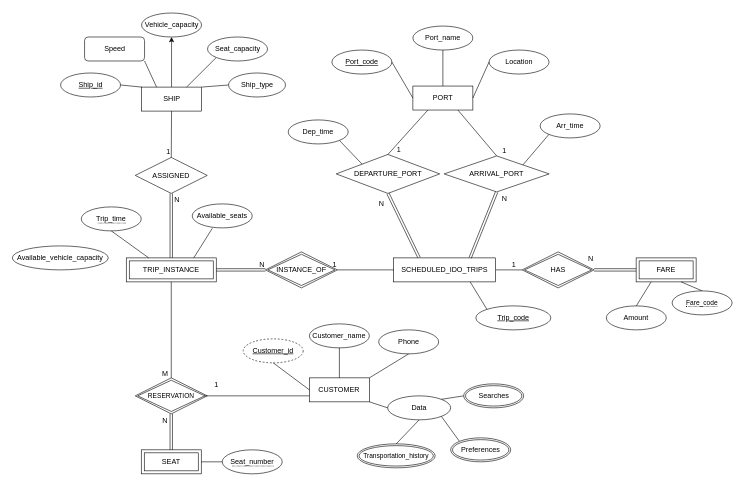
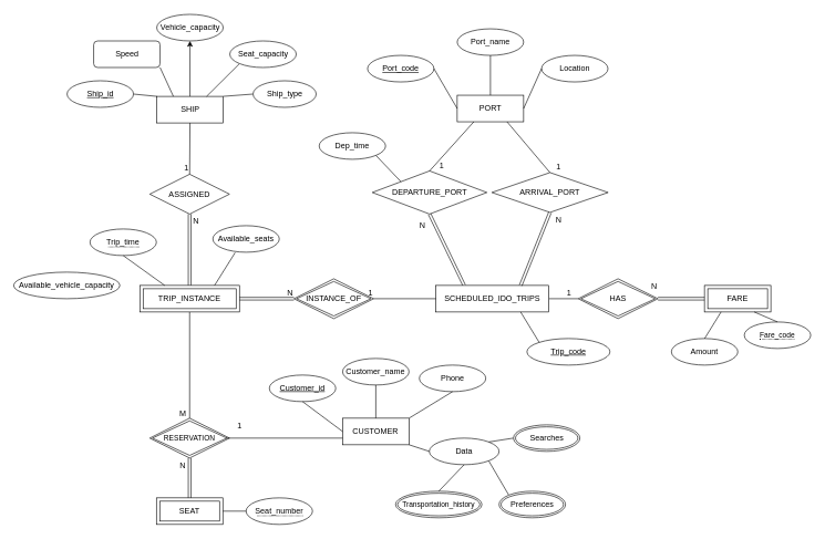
  <mxCell id="0" />
  <mxCell id="1" parent="0" />
  <mxCell id="2" value="PORT" style="whiteSpace=wrap;html=1;align=center;" parent="1" vertex="1"><mxGeometry x="687.83" y="142.5" width="100" height="40" as="geometry" /></mxCell>
  <mxCell id="3" value="" style="endArrow=none;html=1;rounded=0;entryX=0;entryY=0.5;entryDx=0;entryDy=0;exitX=1;exitY=0.5;exitDx=0;exitDy=0;" parent="1" source="52" target="66" edge="1"><mxGeometry relative="1" as="geometry"><mxPoint x="707" y="430" as="sourcePoint" /><mxPoint x="510" y="214.86" as="targetPoint" /></mxGeometry></mxCell>
  <mxCell id="4" value="1" style="resizable=0;html=1;whiteSpace=wrap;align=right;verticalAlign=bottom;" parent="3" connectable="0" vertex="1"><mxGeometry x="1" relative="1" as="geometry"><mxPoint x="-9" as="offset" /></mxGeometry></mxCell>
  <mxCell id="5" value="ARRIVAL_PORT" style="shape=rhombus;perimeter=rhombusPerimeter;whiteSpace=wrap;html=1;align=center;" parent="1" vertex="1"><mxGeometry x="740" y="259" width="175" height="60" as="geometry" /></mxCell>
  <mxCell id="6" value="DEPARTURE_PORT" style="shape=rhombus;perimeter=rhombusPerimeter;whiteSpace=wrap;html=1;align=center;" parent="1" vertex="1"><mxGeometry x="560" y="256.5" width="172.5" height="65" as="geometry" /></mxCell>
  <mxCell id="7" value="" style="endArrow=none;html=1;rounded=0;entryX=0.5;entryY=0;entryDx=0;entryDy=0;exitX=0.25;exitY=1;exitDx=0;exitDy=0;" parent="1" source="2" target="6" edge="1"><mxGeometry relative="1" as="geometry"><mxPoint x="505" y="284" as="sourcePoint" /><mxPoint x="495" y="454" as="targetPoint" /></mxGeometry></mxCell>
  <mxCell id="8" value="1" style="resizable=0;html=1;whiteSpace=wrap;align=right;verticalAlign=bottom;" parent="7" connectable="0" vertex="1"><mxGeometry x="1" relative="1" as="geometry"><mxPoint x="23" as="offset" /></mxGeometry></mxCell>
  <mxCell id="9" value="" style="endArrow=none;html=1;rounded=0;entryX=0.5;entryY=0;entryDx=0;entryDy=0;exitX=0.75;exitY=1;exitDx=0;exitDy=0;" parent="1" source="2" target="5" edge="1"><mxGeometry relative="1" as="geometry"><mxPoint x="858.36" y="259" as="sourcePoint" /><mxPoint x="678.36" y="349" as="targetPoint" /></mxGeometry></mxCell>
  <mxCell id="10" value="1" style="resizable=0;html=1;whiteSpace=wrap;align=right;verticalAlign=bottom;" parent="9" connectable="0" vertex="1"><mxGeometry x="1" relative="1" as="geometry"><mxPoint x="18" as="offset" /></mxGeometry></mxCell>
  <mxCell id="11" value="Port_code" style="ellipse;whiteSpace=wrap;html=1;align=center;fontStyle=4;" parent="1" vertex="1"><mxGeometry x="552.83" y="82.5" width="100" height="40" as="geometry" /></mxCell>
  <mxCell id="12" value="Location" style="ellipse;whiteSpace=wrap;html=1;align=center;" parent="1" vertex="1"><mxGeometry x="814.79" y="82.5" width="100" height="40" as="geometry" /></mxCell>
  <mxCell id="13" value="Port_name" style="ellipse;whiteSpace=wrap;html=1;align=center;" parent="1" vertex="1"><mxGeometry x="687.83" y="42.5" width="100" height="40" as="geometry" /></mxCell>
  <mxCell id="14" value="" style="endArrow=none;html=1;rounded=0;entryX=0;entryY=0.5;entryDx=0;entryDy=0;exitX=1;exitY=0.5;exitDx=0;exitDy=0;" parent="1" source="11" target="2" edge="1"><mxGeometry relative="1" as="geometry"><mxPoint x="605.47" y="172.5" as="sourcePoint" /><mxPoint x="615.47" y="242.5" as="targetPoint" /></mxGeometry></mxCell>
  <mxCell id="15" value="" style="endArrow=none;html=1;rounded=0;exitX=0.5;exitY=1;exitDx=0;exitDy=0;entryX=0.5;entryY=0;entryDx=0;entryDy=0;" parent="1" source="13" target="2" edge="1"><mxGeometry relative="1" as="geometry"><mxPoint x="645.47" y="112.5" as="sourcePoint" /><mxPoint x="805.47" y="112.5" as="targetPoint" /></mxGeometry></mxCell>
  <mxCell id="16" value="" style="endArrow=none;html=1;rounded=0;exitX=0;exitY=0.5;exitDx=0;exitDy=0;entryX=1;entryY=0.5;entryDx=0;entryDy=0;" parent="1" source="12" target="2" edge="1"><mxGeometry relative="1" as="geometry"><mxPoint x="645.47" y="112.5" as="sourcePoint" /><mxPoint x="805.47" y="112.5" as="targetPoint" /></mxGeometry></mxCell>
  <mxCell id="17" value="CUSTOMER" style="whiteSpace=wrap;html=1;align=center;" parent="1" vertex="1"><mxGeometry x="515.29" y="629" width="100" height="40" as="geometry" /></mxCell>
- <mxCell id="18" value="Customer_id" style="ellipse;whiteSpace=wrap;html=1;align=center;fontStyle=4;dashed=1;" parent="1" vertex="1"><mxGeometry x="405" y="564" width="100" height="40" as="geometry" /></mxCell>
+ <mxCell id="18" value="Customer_id" style="ellipse;whiteSpace=wrap;html=1;align=center;fontStyle=4;" parent="1" vertex="1"><mxGeometry x="405" y="564" width="100" height="40" as="geometry" /></mxCell>
  <mxCell id="19" value="Customer_name" style="ellipse;whiteSpace=wrap;html=1;align=center;" parent="1" vertex="1"><mxGeometry x="515.29" y="539" width="100" height="40" as="geometry" /></mxCell>
  <mxCell id="20" value="Data" style="ellipse;whiteSpace=wrap;html=1;align=center;" parent="1" vertex="1"><mxGeometry x="645.83" y="659" width="105" height="40" as="geometry" /></mxCell>
  <mxCell id="21" value="" style="endArrow=none;html=1;rounded=0;entryX=0;entryY=0.5;entryDx=0;entryDy=0;exitX=0.5;exitY=1;exitDx=0;exitDy=0;" parent="1" source="18" target="17" edge="1"><mxGeometry relative="1" as="geometry"><mxPoint x="540.29" y="564" as="sourcePoint" /><mxPoint x="700.29" y="564" as="targetPoint" /></mxGeometry></mxCell>
  <mxCell id="22" value="" style="endArrow=none;html=1;rounded=0;entryX=1;entryY=1;entryDx=0;entryDy=0;exitX=0;exitY=0.5;exitDx=0;exitDy=0;" parent="1" source="20" target="17" edge="1"><mxGeometry relative="1" as="geometry"><mxPoint x="540.29" y="634" as="sourcePoint" /><mxPoint x="700.29" y="634" as="targetPoint" /></mxGeometry></mxCell>
  <mxCell id="23" value="" style="endArrow=none;html=1;rounded=0;exitX=0;exitY=0;exitDx=0;exitDy=0;entryX=1;entryY=1;entryDx=0;entryDy=0;" parent="1" source="25" target="20" edge="1"><mxGeometry relative="1" as="geometry"><mxPoint x="930.29" y="724" as="sourcePoint" /><mxPoint x="770.29" y="694" as="targetPoint" /></mxGeometry></mxCell>
  <mxCell id="24" value="" style="endArrow=none;html=1;rounded=0;entryX=1;entryY=0;entryDx=0;entryDy=0;exitX=0;exitY=0.5;exitDx=0;exitDy=0;" parent="1" source="27" target="20" edge="1"><mxGeometry relative="1" as="geometry"><mxPoint x="1000.29" y="704" as="sourcePoint" /><mxPoint x="890.29" y="624" as="targetPoint" /></mxGeometry></mxCell>
- <mxCell id="25" value="Preferences" style="ellipse;shape=doubleEllipse;margin=3;whiteSpace=wrap;html=1;align=center;" parent="1" vertex="1"><mxGeometry x="750.83" y="729" width="100" height="40" as="geometry" /></mxCell>
+ <mxCell id="25" value="Preferences" style="ellipse;shape=doubleEllipse;margin=3;whiteSpace=wrap;html=1;align=center;" parent="1" vertex="1"><mxGeometry x="750.83" y="739" width="100" height="40" as="geometry" /></mxCell>
  <mxCell id="26" value="Transportation_history" style="ellipse;shape=doubleEllipse;margin=3;whiteSpace=wrap;html=1;align=center;fontSize=11;" parent="1" vertex="1"><mxGeometry x="595" y="739" width="130" height="40" as="geometry" /></mxCell>
  <mxCell id="27" value="Searches" style="ellipse;shape=doubleEllipse;margin=3;whiteSpace=wrap;html=1;align=center;" parent="1" vertex="1"><mxGeometry x="772.5" y="639" width="100" height="40" as="geometry" /></mxCell>
  <mxCell id="28" value="" style="endArrow=none;html=1;rounded=0;entryX=0.5;entryY=1;entryDx=0;entryDy=0;" parent="1" source="17" target="19" edge="1"><mxGeometry relative="1" as="geometry"><mxPoint x="520.29" y="674" as="sourcePoint" /><mxPoint x="680.29" y="674" as="targetPoint" /></mxGeometry></mxCell>
  <mxCell id="29" value="Phone" style="ellipse;whiteSpace=wrap;html=1;align=center;" parent="1" vertex="1"><mxGeometry x="630.83" y="549" width="100" height="40" as="geometry" /></mxCell>
  <mxCell id="30" value="" style="endArrow=none;html=1;rounded=0;entryX=0.5;entryY=1;entryDx=0;entryDy=0;exitX=1;exitY=0;exitDx=0;exitDy=0;" parent="1" source="17" target="29" edge="1"><mxGeometry relative="1" as="geometry"><mxPoint x="600.29" y="564" as="sourcePoint" /><mxPoint x="760.29" y="564" as="targetPoint" /></mxGeometry></mxCell>
  <mxCell id="31" value="SEAT" style="shape=ext;margin=3;double=1;whiteSpace=wrap;html=1;align=center;" parent="1" vertex="1"><mxGeometry x="235" y="749" width="100" height="40" as="geometry" /></mxCell>
  <mxCell id="32" value="RESERVATION" style="shape=rhombus;double=1;perimeter=rhombusPerimeter;whiteSpace=wrap;html=1;align=center;fontSize=11;" parent="1" vertex="1"><mxGeometry x="225" y="629" width="120" height="60" as="geometry" /></mxCell>
  <mxCell id="33" value="&lt;span style=&quot;border-bottom: 1px dotted&quot;&gt;Seat_number&lt;/span&gt;" style="ellipse;whiteSpace=wrap;html=1;align=center;" parent="1" vertex="1"><mxGeometry x="370" y="749" width="100" height="40" as="geometry" /></mxCell>
  <mxCell id="34" value="" style="endArrow=none;html=1;rounded=0;entryX=0.5;entryY=0;entryDx=0;entryDy=0;exitX=0.5;exitY=1;exitDx=0;exitDy=0;" parent="1" source="56" target="32" edge="1"><mxGeometry relative="1" as="geometry"><mxPoint x="220" y="499" as="sourcePoint" /><mxPoint x="430" y="579" as="targetPoint" /></mxGeometry></mxCell>
  <mxCell id="35" value="M" style="resizable=0;html=1;whiteSpace=wrap;align=right;verticalAlign=bottom;" parent="34" connectable="0" vertex="1"><mxGeometry x="1" relative="1" as="geometry"><mxPoint x="-4" y="1" as="offset" /></mxGeometry></mxCell>
  <mxCell id="36" value="" style="endArrow=none;html=1;rounded=0;exitX=1;exitY=0.5;exitDx=0;exitDy=0;entryX=0;entryY=0.5;entryDx=0;entryDy=0;" parent="1" source="31" target="33" edge="1"><mxGeometry relative="1" as="geometry"><mxPoint x="225.29" y="689" as="sourcePoint" /><mxPoint x="385.29" y="689" as="targetPoint" /></mxGeometry></mxCell>
  <mxCell id="37" value="" style="shape=link;html=1;rounded=0;entryX=0.5;entryY=1;entryDx=0;entryDy=0;exitX=0.5;exitY=0;exitDx=0;exitDy=0;" parent="1" source="31" target="32" edge="1"><mxGeometry relative="1" as="geometry"><mxPoint x="-35" y="719" as="sourcePoint" /><mxPoint x="125" y="719" as="targetPoint" /></mxGeometry></mxCell>
  <mxCell id="38" value="N" style="resizable=0;html=1;whiteSpace=wrap;align=right;verticalAlign=bottom;" parent="37" connectable="0" vertex="1"><mxGeometry x="1" relative="1" as="geometry"><mxPoint x="-5" y="20" as="offset" /></mxGeometry></mxCell>
  <mxCell id="39" value="Available_seats" style="ellipse;whiteSpace=wrap;html=1;align=center;" parent="1" vertex="1"><mxGeometry x="320" y="339" width="100" height="40" as="geometry" /></mxCell>
  <mxCell id="40" style="edgeStyle=orthogonalEdgeStyle;rounded=0;orthogonalLoop=1;jettySize=auto;html=1;exitX=0.5;exitY=1;exitDx=0;exitDy=0;" parent="1" edge="1"><mxGeometry relative="1" as="geometry"><mxPoint x="733.63" y="364.86" as="sourcePoint" /><mxPoint x="733.63" y="364.86" as="targetPoint" /></mxGeometry></mxCell>
  <mxCell id="41" value="" style="shape=link;html=1;rounded=0;entryX=0.5;entryY=1;entryDx=0;entryDy=0;exitX=0.25;exitY=0;exitDx=0;exitDy=0;" parent="1" source="52" target="6" edge="1"><mxGeometry relative="1" as="geometry"><mxPoint x="735" y="314" as="sourcePoint" /><mxPoint x="815" y="384" as="targetPoint" /></mxGeometry></mxCell>
  <mxCell id="42" value="N" style="resizable=0;html=1;whiteSpace=wrap;align=right;verticalAlign=bottom;" parent="41" connectable="0" vertex="1"><mxGeometry x="1" relative="1" as="geometry"><mxPoint x="-5" y="25" as="offset" /></mxGeometry></mxCell>
  <mxCell id="43" value="SHIP" style="whiteSpace=wrap;html=1;align=center;" parent="1" vertex="1"><mxGeometry x="235.5" y="144.25" width="100" height="40" as="geometry" /></mxCell>
  <mxCell id="44" value="ASSIGNED" style="shape=rhombus;perimeter=rhombusPerimeter;whiteSpace=wrap;html=1;align=center;" parent="1" vertex="1"><mxGeometry x="225" y="261.5" width="120" height="60" as="geometry" /></mxCell>
  <mxCell id="45" value="" style="endArrow=none;html=1;rounded=0;exitX=1;exitY=0;exitDx=0;exitDy=0;entryX=0;entryY=0.5;entryDx=0;entryDy=0;" parent="1" source="43" target="88" edge="1"><mxGeometry relative="1" as="geometry"><mxPoint x="385.5" y="190.75" as="sourcePoint" /><mxPoint x="376.835" y="134.229" as="targetPoint" /></mxGeometry></mxCell>
  <mxCell id="46" value="" style="endArrow=none;html=1;rounded=0;exitX=1;exitY=1;exitDx=0;exitDy=0;entryX=0.25;entryY=0;entryDx=0;entryDy=0;" parent="1" source="86" target="43" edge="1"><mxGeometry relative="1" as="geometry"><mxPoint x="230.5" y="84.25" as="sourcePoint" /><mxPoint x="505.5" y="80.75" as="targetPoint" /></mxGeometry></mxCell>
  <mxCell id="47" value="" style="endArrow=none;html=1;rounded=0;exitX=0.5;exitY=1;exitDx=0;exitDy=0;entryX=0.5;entryY=0;entryDx=0;entryDy=0;" parent="1" source="43" target="44" edge="1"><mxGeometry relative="1" as="geometry"><mxPoint x="170" y="209" as="sourcePoint" /><mxPoint x="235" y="209" as="targetPoint" /><Array as="points" /></mxGeometry></mxCell>
  <mxCell id="48" value="1" style="resizable=0;html=1;whiteSpace=wrap;align=right;verticalAlign=bottom;" parent="47" connectable="0" vertex="1"><mxGeometry x="1" relative="1" as="geometry" /></mxCell>
  <mxCell id="49" value="" style="shape=link;html=1;rounded=0;entryX=0.5;entryY=1;entryDx=0;entryDy=0;exitX=0.5;exitY=0;exitDx=0;exitDy=0;" parent="1" source="56" target="44" edge="1"><mxGeometry relative="1" as="geometry"><mxPoint x="195" y="429" as="sourcePoint" /><mxPoint x="-20" y="459" as="targetPoint" /></mxGeometry></mxCell>
  <mxCell id="50" value="N" style="resizable=0;html=1;whiteSpace=wrap;align=right;verticalAlign=bottom;" parent="49" connectable="0" vertex="1"><mxGeometry x="1" relative="1" as="geometry"><mxPoint x="15" y="20" as="offset" /></mxGeometry></mxCell>
  <mxCell id="51" value="" style="endArrow=none;html=1;rounded=0;entryX=0;entryY=0;entryDx=0;entryDy=0;exitX=1;exitY=0.5;exitDx=0;exitDy=0;" parent="1" source="87" target="43" edge="1"><mxGeometry relative="1" as="geometry"><mxPoint x="195.855" y="138.392" as="sourcePoint" /><mxPoint x="465.5" y="160.75" as="targetPoint" /></mxGeometry></mxCell>
  <mxCell id="52" value="SCHEDULED_IDO_TRIPS" style="whiteSpace=wrap;html=1;align=center;" parent="1" vertex="1"><mxGeometry x="655.83" y="429" width="170" height="40" as="geometry" /></mxCell>
  <mxCell id="53" value="" style="endArrow=none;html=1;rounded=0;exitX=0;exitY=0.75;exitDx=0;exitDy=0;" parent="1" source="17" edge="1"><mxGeometry relative="1" as="geometry"><mxPoint x="355.29" y="659" as="sourcePoint" /><mxPoint x="340" y="659" as="targetPoint" /></mxGeometry></mxCell>
  <mxCell id="54" value="1" style="resizable=0;html=1;whiteSpace=wrap;align=right;verticalAlign=bottom;" parent="53" connectable="0" vertex="1"><mxGeometry x="1" relative="1" as="geometry"><mxPoint x="25" y="-10" as="offset" /></mxGeometry></mxCell>
  <mxCell id="55" value="" style="endArrow=none;html=1;rounded=0;entryX=0.5;entryY=1;entryDx=0;entryDy=0;exitX=0.5;exitY=0;exitDx=0;exitDy=0;" parent="1" source="26" target="20" edge="1"><mxGeometry relative="1" as="geometry"><mxPoint x="555.29" y="714" as="sourcePoint" /><mxPoint x="715.29" y="714" as="targetPoint" /></mxGeometry></mxCell>
  <mxCell id="56" value="TRIP_INSTANCE" style="shape=ext;margin=3;double=1;whiteSpace=wrap;html=1;align=center;" parent="1" vertex="1"><mxGeometry x="210" y="429" width="150" height="40" as="geometry" /></mxCell>
  <mxCell id="57" value="" style="shape=link;html=1;rounded=0;exitX=1;exitY=0.5;exitDx=0;exitDy=0;entryX=0;entryY=0.5;entryDx=0;entryDy=0;" parent="1" source="56" target="61" edge="1"><mxGeometry relative="1" as="geometry"><mxPoint x="263.75" y="443.6" as="sourcePoint" /><mxPoint x="423.75" y="443.6" as="targetPoint" /></mxGeometry></mxCell>
  <mxCell id="58" value="N" style="resizable=0;html=1;whiteSpace=wrap;align=right;verticalAlign=bottom;" parent="57" connectable="0" vertex="1"><mxGeometry x="1" relative="1" as="geometry" /></mxCell>
  <mxCell id="59" value="" style="endArrow=none;html=1;rounded=0;exitX=0;exitY=0.5;exitDx=0;exitDy=0;entryX=1;entryY=0.5;entryDx=0;entryDy=0;" parent="1" source="52" target="61" edge="1"><mxGeometry relative="1" as="geometry"><mxPoint x="340" y="399" as="sourcePoint" /><mxPoint x="530" y="429" as="targetPoint" /></mxGeometry></mxCell>
  <mxCell id="60" value="1" style="resizable=0;html=1;whiteSpace=wrap;align=right;verticalAlign=bottom;" parent="59" connectable="0" vertex="1"><mxGeometry x="1" relative="1" as="geometry" /></mxCell>
  <mxCell id="61" value="INSTANCE_OF" style="shape=rhombus;double=1;perimeter=rhombusPerimeter;whiteSpace=wrap;html=1;align=center;" parent="1" vertex="1"><mxGeometry x="442" y="419" width="120" height="60" as="geometry" /></mxCell>
  <mxCell id="62" value="Trip_code" style="ellipse;whiteSpace=wrap;html=1;align=center;fontStyle=4;" parent="1" vertex="1"><mxGeometry x="792.79" y="509" width="125" height="40" as="geometry" /></mxCell>
  <mxCell id="63" value="" style="endArrow=none;html=1;rounded=0;exitX=0.75;exitY=0;exitDx=0;exitDy=0;entryX=0.335;entryY=1.015;entryDx=0;entryDy=0;entryPerimeter=0;" parent="1" source="56" target="39" edge="1"><mxGeometry relative="1" as="geometry"><mxPoint x="240" y="379" as="sourcePoint" /><mxPoint x="347.1" y="350.12" as="targetPoint" /></mxGeometry></mxCell>
  <mxCell id="64" value="" style="endArrow=none;html=1;rounded=0;exitX=0.75;exitY=1;exitDx=0;exitDy=0;entryX=0;entryY=0;entryDx=0;entryDy=0;" parent="1" source="52" target="62" edge="1"><mxGeometry relative="1" as="geometry"><mxPoint x="760" y="399" as="sourcePoint" /><mxPoint x="800" y="529" as="targetPoint" /></mxGeometry></mxCell>
  <mxCell id="65" value="FARE" style="shape=ext;margin=3;double=1;whiteSpace=wrap;html=1;align=center;" parent="1" vertex="1"><mxGeometry x="1060" y="429" width="100" height="40" as="geometry" /></mxCell>
  <mxCell id="66" value="HAS" style="shape=rhombus;double=1;perimeter=rhombusPerimeter;whiteSpace=wrap;html=1;align=center;" parent="1" vertex="1"><mxGeometry x="870" y="419" width="120" height="60" as="geometry" /></mxCell>
  <mxCell id="67" value="" style="endArrow=none;html=1;rounded=0;exitX=0.25;exitY=1;exitDx=0;exitDy=0;entryX=0.5;entryY=0;entryDx=0;entryDy=0;" parent="1" source="65" target="73" edge="1"><mxGeometry relative="1" as="geometry"><mxPoint x="1123.36" y="334" as="sourcePoint" /><mxPoint x="1183.36" y="474" as="targetPoint" /></mxGeometry></mxCell>
  <mxCell id="68" style="edgeStyle=orthogonalEdgeStyle;rounded=0;orthogonalLoop=1;jettySize=auto;html=1;exitX=0.5;exitY=1;exitDx=0;exitDy=0;" parent="1" edge="1"><mxGeometry relative="1" as="geometry"><mxPoint x="858.36" y="529" as="sourcePoint" /><mxPoint x="858.36" y="529" as="targetPoint" /></mxGeometry></mxCell>
  <mxCell id="69" value="" style="shape=link;html=1;rounded=0;entryX=1;entryY=0.5;entryDx=0;entryDy=0;exitX=0;exitY=0.5;exitDx=0;exitDy=0;" parent="1" source="65" target="66" edge="1"><mxGeometry relative="1" as="geometry"><mxPoint x="948.36" y="339" as="sourcePoint" /><mxPoint x="1108.36" y="339" as="targetPoint" /></mxGeometry></mxCell>
  <mxCell id="70" value="N" style="resizable=0;html=1;whiteSpace=wrap;align=right;verticalAlign=bottom;" parent="69" connectable="0" vertex="1"><mxGeometry x="1" relative="1" as="geometry"><mxPoint y="-10" as="offset" /></mxGeometry></mxCell>
  <mxCell id="71" value="&lt;span style=&quot;border-bottom: 1px dotted; font-size: 11px;&quot;&gt;Fare_code&lt;/span&gt;" style="ellipse;whiteSpace=wrap;html=1;align=center;fontSize=11;" parent="1" vertex="1"><mxGeometry x="1120" y="484" width="100" height="40" as="geometry" /></mxCell>
  <mxCell id="72" value="" style="endArrow=none;html=1;rounded=0;exitX=0.75;exitY=1;exitDx=0;exitDy=0;entryX=0.5;entryY=0;entryDx=0;entryDy=0;" parent="1" source="65" target="71" edge="1"><mxGeometry relative="1" as="geometry"><mxPoint x="1064.07" y="359.86" as="sourcePoint" /><mxPoint x="1198.715" y="419.002" as="targetPoint" /></mxGeometry></mxCell>
  <mxCell id="73" value="Amount" style="ellipse;whiteSpace=wrap;html=1;align=center;" parent="1" vertex="1"><mxGeometry x="1010.29" y="509" width="100" height="40" as="geometry" /></mxCell>
  <mxCell id="74" value="" style="shape=link;html=1;rounded=0;entryX=0.5;entryY=1;entryDx=0;entryDy=0;exitX=0.75;exitY=0;exitDx=0;exitDy=0;" parent="1" source="52" target="5" edge="1"><mxGeometry relative="1" as="geometry"><mxPoint x="860" y="379" as="sourcePoint" /><mxPoint x="1020" y="379" as="targetPoint" /></mxGeometry></mxCell>
  <mxCell id="75" value="N" style="resizable=0;html=1;whiteSpace=wrap;align=right;verticalAlign=bottom;" parent="74" connectable="0" vertex="1"><mxGeometry x="1" relative="1" as="geometry"><mxPoint x="18" y="20" as="offset" /></mxGeometry></mxCell>
  <mxCell id="76" value="&lt;span style=&quot;border-bottom: 1px dotted&quot;&gt;Trip_time&lt;/span&gt;" style="ellipse;whiteSpace=wrap;html=1;align=center;" parent="1" vertex="1"><mxGeometry x="135" y="344" width="100" height="40" as="geometry" /></mxCell>
  <mxCell id="77" value="" style="endArrow=none;html=1;rounded=0;entryX=0.25;entryY=0;entryDx=0;entryDy=0;exitX=0.5;exitY=1;exitDx=0;exitDy=0;" parent="1" source="76" target="56" edge="1"><mxGeometry relative="1" as="geometry"><mxPoint x="140" y="379" as="sourcePoint" /><mxPoint x="120" y="409" as="targetPoint" /></mxGeometry></mxCell>
- <mxCell id="78" value="Arr_time" style="ellipse;whiteSpace=wrap;html=1;align=center;" parent="1" vertex="1"><mxGeometry x="900" y="189" width="100" height="40" as="geometry" /></mxCell>
- <mxCell id="79" value="" style="endArrow=none;html=1;rounded=0;exitX=1;exitY=0;exitDx=0;exitDy=0;entryX=0;entryY=1;entryDx=0;entryDy=0;" parent="1" source="5" target="78" edge="1"><mxGeometry relative="1" as="geometry"><mxPoint x="1075.36" y="184" as="sourcePoint" /><mxPoint x="1076.72" y="199" as="targetPoint" /></mxGeometry></mxCell>
  <mxCell id="80" value="Dep_time" style="ellipse;whiteSpace=wrap;html=1;align=center;" parent="1" vertex="1"><mxGeometry x="480" y="199" width="100" height="40" as="geometry" /></mxCell>
  <mxCell id="81" value="" style="endArrow=none;html=1;rounded=0;exitX=0;exitY=0;exitDx=0;exitDy=0;entryX=1;entryY=1;entryDx=0;entryDy=0;" parent="1" source="6" target="80" edge="1"><mxGeometry relative="1" as="geometry"><mxPoint x="470" y="246.5" as="sourcePoint" /><mxPoint x="426" y="537.5" as="targetPoint" /></mxGeometry></mxCell>
  <mxCell id="82" value="" style="endArrow=none;html=1;rounded=0;entryX=1;entryY=0;entryDx=0;entryDy=0;exitX=0.75;exitY=0;exitDx=0;exitDy=0;" parent="1" source="43" target="84" edge="1"><mxGeometry relative="1" as="geometry"><mxPoint x="20.5" y="300.75" as="sourcePoint" /><mxPoint x="350.5" y="84.25" as="targetPoint" /></mxGeometry></mxCell>
  <mxCell id="83" value="Available_vehicle_capacity" style="ellipse;whiteSpace=wrap;html=1;align=center;fontSize=12;" parent="1" vertex="1"><mxGeometry x="20" y="409" width="160" height="40" as="geometry" /></mxCell>
  <mxCell id="84" value="Seat_capacity" style="ellipse;whiteSpace=wrap;html=1;align=center;direction=west;" parent="1" vertex="1"><mxGeometry x="345.5" y="60.75" width="100" height="40" as="geometry" /></mxCell>
  <mxCell id="85" value="Vehicle_capacity" style="ellipse;whiteSpace=wrap;html=1;align=center;" parent="1" vertex="1"><mxGeometry x="235.5" y="20.75" width="100" height="40" as="geometry" /></mxCell>
  <mxCell id="86" value="Speed" style="whiteSpace=wrap;html=1;align=center;rounded=1;" parent="1" vertex="1"><mxGeometry x="140.5" y="60.75" width="100" height="40" as="geometry" /></mxCell>
  <mxCell id="87" value="Ship_id" style="ellipse;whiteSpace=wrap;html=1;align=center;fontStyle=4;" parent="1" vertex="1"><mxGeometry x="100.5" y="120.75" width="100" height="40" as="geometry" /></mxCell>
  <mxCell id="88" value="Ship_type" style="ellipse;whiteSpace=wrap;html=1;align=center;" parent="1" vertex="1"><mxGeometry x="380.5" y="120.75" width="95" height="40" as="geometry" /></mxCell>
  <mxCell id="89" value="" style="endArrow=classic;html=1;rounded=0;entryX=0.5;entryY=1;entryDx=0;entryDy=0;exitX=0.5;exitY=0;exitDx=0;exitDy=0;" parent="1" source="43" target="85" edge="1"><mxGeometry relative="1" as="geometry"><mxPoint x="120.5" y="220.75" as="sourcePoint" /><mxPoint x="280.5" y="220.75" as="targetPoint" /></mxGeometry></mxCell>
